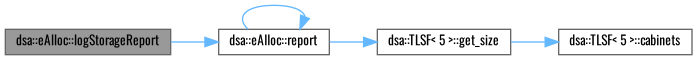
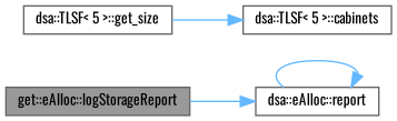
  digraph {
    fontname=Oswald
    rankdir=LR
    node [color=grey40 fillcolor=white fontname=Oswald fontsize=10 shape=box style=filled]
    edge [color=steelblue1 fontname=Oswald fontsize=10 labelfontname=Helvetica labelfontsize=10 style=solid]
-   n1 [color=gray40 fillcolor=grey60 fontcolor=black height=0.2 label="dsa::eAlloc::logStorageReport" width=0.4]
+   n1 [color=gray40 fillcolor=grey60 fontcolor=black height=0.2 label="get::eAlloc::logStorageReport" width=0.4]
    n2 [height=0.2 label="dsa::eAlloc::report" width=0.4]
    n3 [height=0.2 label="dsa::TLSF\< 5 \>::get_size" width=0.4]
    n4 [height=0.2 label="dsa::TLSF\< 5 \>::cabinets" width=0.4]
    n1 -> n2
    n2 -> n2
-   n2 -> n3
    n3 -> n4
  }
